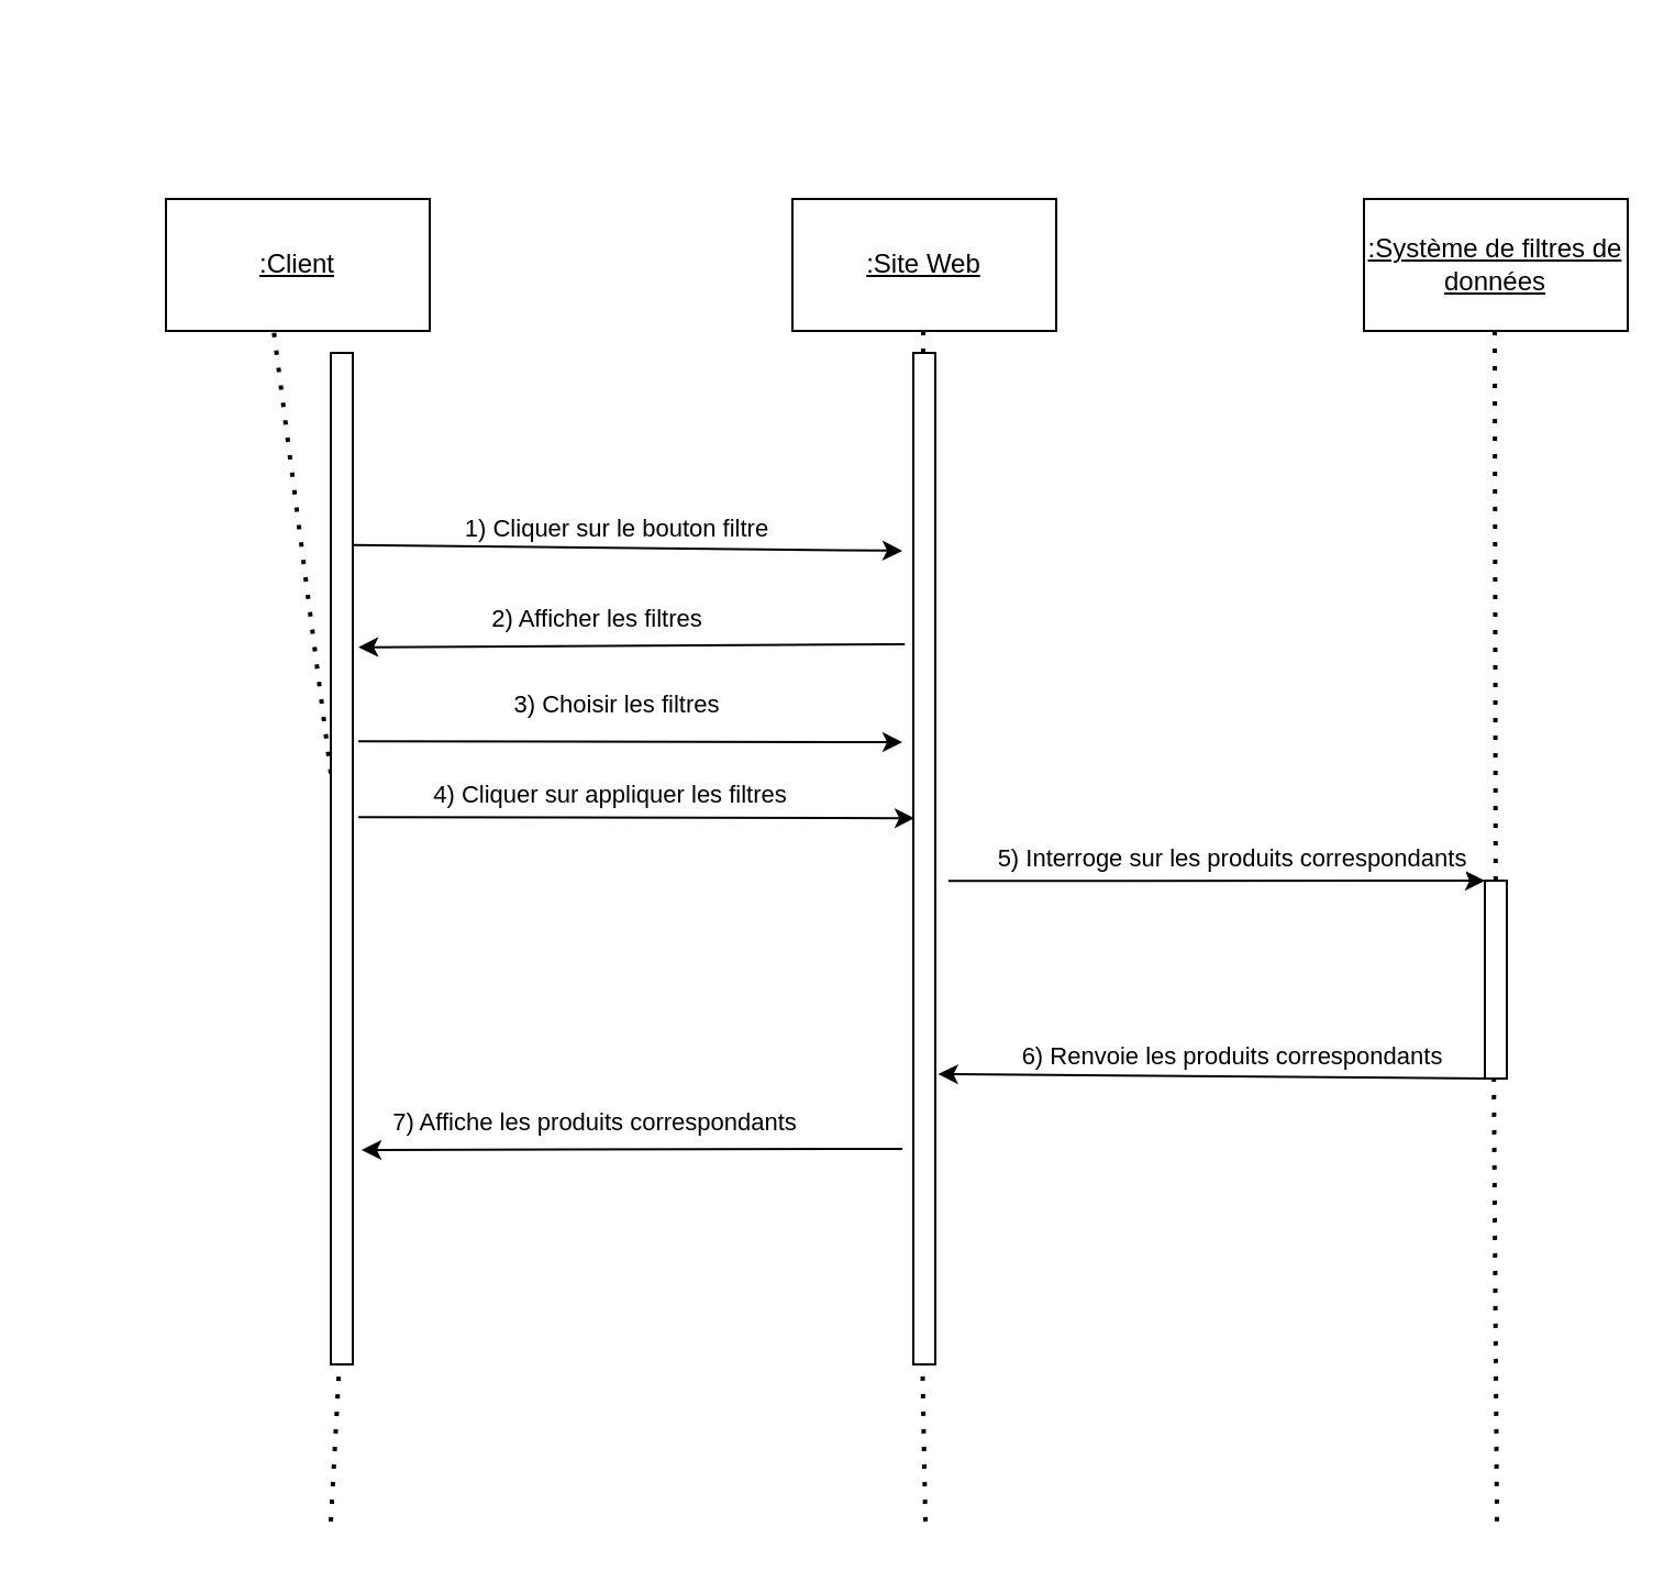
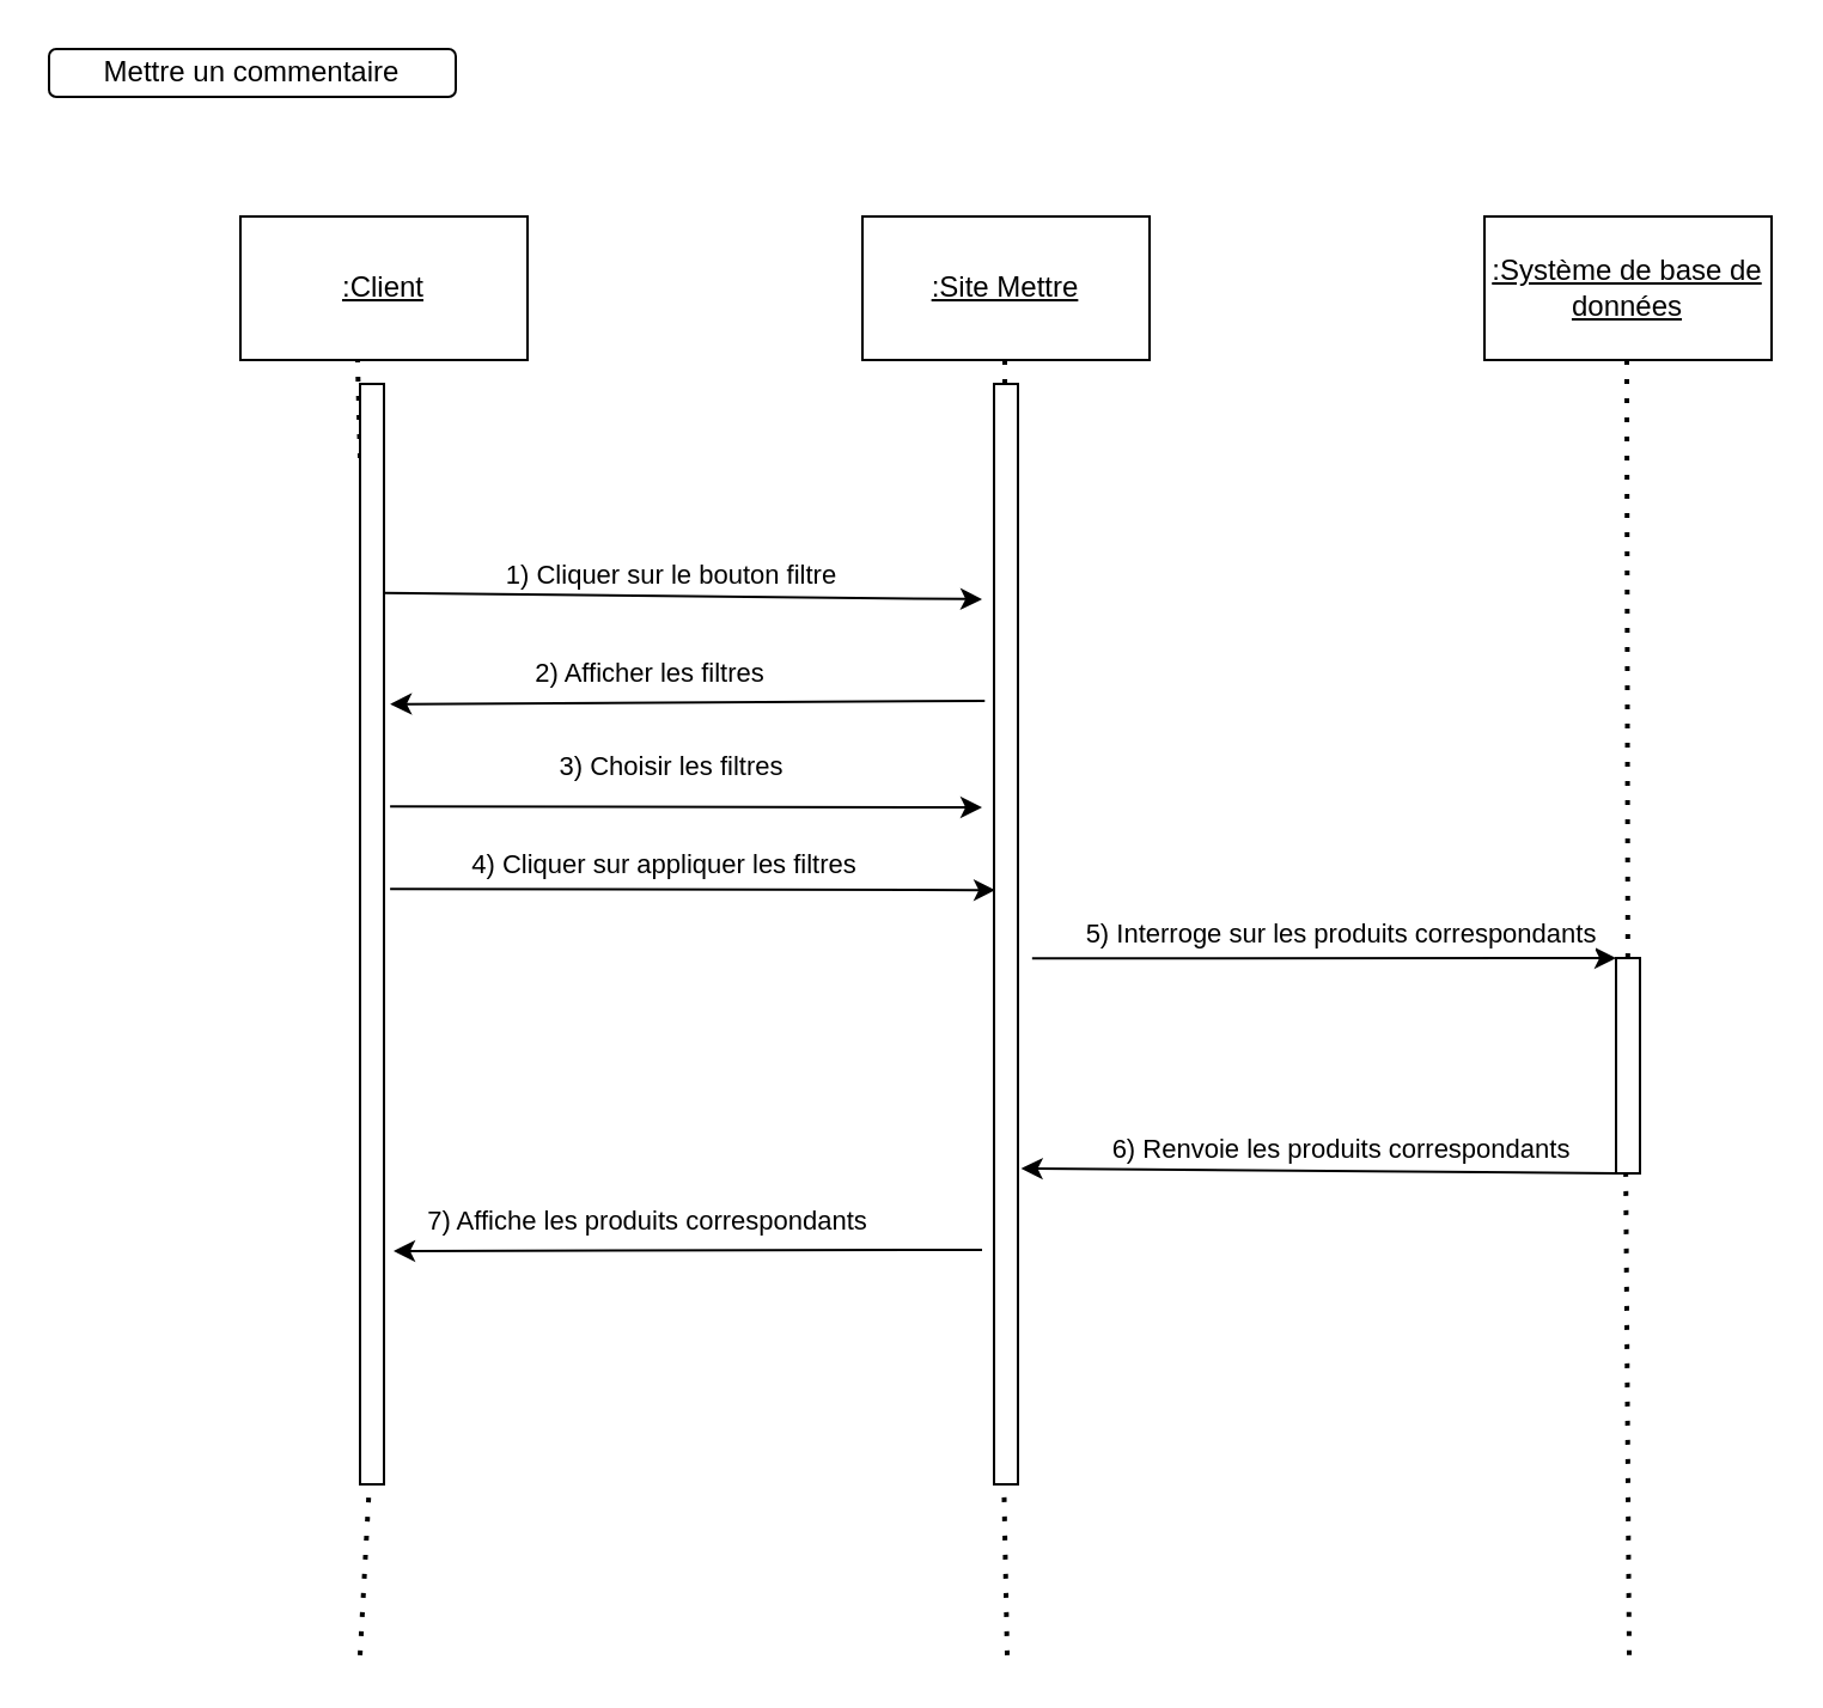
  <mxCell id="0" />
  <mxCell id="1" parent="0" />
- <mxCell id="2" value="&lt;u&gt;:Client&lt;/u&gt;" style="rounded=0;whiteSpace=wrap;html=1;" vertex="1" parent="1"><mxGeometry x="75" y="90" width="120" height="60" as="geometry" /></mxCell>
- <mxCell id="3" value="&lt;u&gt;:Site Web&lt;/u&gt;" style="rounded=0;whiteSpace=wrap;html=1;" vertex="1" parent="1"><mxGeometry x="360" y="90" width="120" height="60" as="geometry" /></mxCell>
- <mxCell id="4" value="&lt;u&gt;:Système de filtres de données&lt;/u&gt;" style="rounded=0;whiteSpace=wrap;html=1;" vertex="1" parent="1"><mxGeometry x="620" y="90" width="120" height="60" as="geometry" /></mxCell>
+ <mxCell id="2" value="&lt;u&gt;:Client&lt;/u&gt;" style="rounded=0;whiteSpace=wrap;html=1;" vertex="1" parent="1"><mxGeometry x="100" y="90" width="120" height="60" as="geometry" /></mxCell>
+ <mxCell id="3" value="&lt;u&gt;:Site Mettre&lt;/u&gt;" style="rounded=0;whiteSpace=wrap;html=1;" vertex="1" parent="1"><mxGeometry x="360" y="90" width="120" height="60" as="geometry" /></mxCell>
+ <mxCell id="4" value="&lt;u&gt;:Système de base de données&lt;/u&gt;" style="rounded=0;whiteSpace=wrap;html=1;" vertex="1" parent="1"><mxGeometry x="620" y="90" width="120" height="60" as="geometry" /></mxCell>
+ <mxCell id="5" value="Mettre un commentaire" style="rounded=1;whiteSpace=wrap;html=1;" vertex="1" parent="1"><mxGeometry x="20" y="20" width="170" height="20" as="geometry" /></mxCell>
  <mxCell id="6" value="" style="endArrow=none;dashed=1;html=1;dashPattern=1 3;strokeWidth=2;rounded=0;entryX=0.408;entryY=0.993;entryDx=0;entryDy=0;entryPerimeter=0;" edge="1" parent="1" source="10" target="2"><mxGeometry width="50" height="50" relative="1" as="geometry"><mxPoint x="150" y="691.429" as="sourcePoint" /><mxPoint x="470" y="280" as="targetPoint" /></mxGeometry></mxCell>
  <mxCell id="7" value="" style="endArrow=none;dashed=1;html=1;dashPattern=1 3;strokeWidth=2;rounded=0;entryX=0.408;entryY=0.993;entryDx=0;entryDy=0;entryPerimeter=0;" edge="1" parent="1" source="13"><mxGeometry width="50" height="50" relative="1" as="geometry"><mxPoint x="420.5" y="691.429" as="sourcePoint" /><mxPoint x="419.5" y="150" as="targetPoint" /></mxGeometry></mxCell>
  <mxCell id="8" value="" style="endArrow=none;dashed=1;html=1;dashPattern=1 3;strokeWidth=2;rounded=0;entryX=0.408;entryY=0.993;entryDx=0;entryDy=0;entryPerimeter=0;" edge="1" parent="1" source="20"><mxGeometry width="50" height="50" relative="1" as="geometry"><mxPoint x="680.5" y="691.429" as="sourcePoint" /><mxPoint x="679.5" y="150" as="targetPoint" /></mxGeometry></mxCell>
  <mxCell id="9" value="" style="endArrow=none;dashed=1;html=1;dashPattern=1 3;strokeWidth=2;rounded=0;entryX=0.408;entryY=0.993;entryDx=0;entryDy=0;entryPerimeter=0;" edge="1" parent="1" target="10"><mxGeometry width="50" height="50" relative="1" as="geometry"><mxPoint x="150" y="691.429" as="sourcePoint" /><mxPoint x="149" y="150" as="targetPoint" /></mxGeometry></mxCell>
  <mxCell id="10" value="" style="rounded=0;whiteSpace=wrap;html=1;" vertex="1" parent="1"><mxGeometry x="150" y="160" width="10" height="460" as="geometry" /></mxCell>
  <mxCell id="11" value="1) Cliquer sur le bouton filtre" style="endArrow=classic;html=1;rounded=0;exitX=0.971;exitY=0.19;exitDx=0;exitDy=0;exitPerimeter=0;" edge="1" parent="1" source="10"><mxGeometry x="-0.04" y="9" width="50" height="50" relative="1" as="geometry"><mxPoint x="420" y="310" as="sourcePoint" /><mxPoint x="410" y="250" as="targetPoint" /><mxPoint as="offset" /></mxGeometry></mxCell>
  <mxCell id="12" value="" style="endArrow=none;dashed=1;html=1;dashPattern=1 3;strokeWidth=2;rounded=0;entryX=0.408;entryY=0.993;entryDx=0;entryDy=0;entryPerimeter=0;" edge="1" parent="1" target="13"><mxGeometry width="50" height="50" relative="1" as="geometry"><mxPoint x="420.5" y="691.429" as="sourcePoint" /><mxPoint x="419.5" y="150" as="targetPoint" /></mxGeometry></mxCell>
  <mxCell id="13" value="" style="rounded=0;whiteSpace=wrap;html=1;" vertex="1" parent="1"><mxGeometry x="415" y="160" width="10" height="460" as="geometry" /></mxCell>
  <mxCell id="14" value="" style="endArrow=classic;html=1;rounded=0;exitX=-0.386;exitY=0.288;exitDx=0;exitDy=0;exitPerimeter=0;entryX=1.257;entryY=0.291;entryDx=0;entryDy=0;entryPerimeter=0;" edge="1" parent="1" source="13" target="10"><mxGeometry width="50" height="50" relative="1" as="geometry"><mxPoint x="420" y="190" as="sourcePoint" /><mxPoint x="470" y="140" as="targetPoint" /></mxGeometry></mxCell>
  <mxCell id="15" value="2) Afficher les filtres" style="edgeLabel;html=1;align=center;verticalAlign=middle;resizable=0;points=[];" vertex="1" connectable="0" parent="14"><mxGeometry x="0.155" y="2" relative="1" as="geometry"><mxPoint x="3" y="-15" as="offset" /></mxGeometry></mxCell>
  <mxCell id="16" value="3) Choisir les filtres" style="endArrow=classic;html=1;rounded=0;exitX=1.257;exitY=0.384;exitDx=0;exitDy=0;exitPerimeter=0;" edge="1" parent="1" source="10"><mxGeometry x="-0.051" y="17" width="50" height="50" relative="1" as="geometry"><mxPoint x="420" y="380" as="sourcePoint" /><mxPoint x="410" y="337" as="targetPoint" /><mxPoint as="offset" /></mxGeometry></mxCell>
  <mxCell id="17" value="" style="endArrow=classic;html=1;rounded=0;exitX=1.257;exitY=0.459;exitDx=0;exitDy=0;exitPerimeter=0;entryX=0.054;entryY=0.46;entryDx=0;entryDy=0;entryPerimeter=0;" edge="1" parent="1" source="10" target="13"><mxGeometry width="50" height="50" relative="1" as="geometry"><mxPoint x="420" y="380" as="sourcePoint" /><mxPoint x="470" y="330" as="targetPoint" /></mxGeometry></mxCell>
  <mxCell id="18" value="4) Cliquer sur appliquer les filtres" style="edgeLabel;html=1;align=center;verticalAlign=middle;resizable=0;points=[];" vertex="1" connectable="0" parent="17"><mxGeometry x="-0.101" y="3" relative="1" as="geometry"><mxPoint y="-8" as="offset" /></mxGeometry></mxCell>
  <mxCell id="19" value="" style="endArrow=none;dashed=1;html=1;dashPattern=1 3;strokeWidth=2;rounded=0;entryX=0.408;entryY=0.993;entryDx=0;entryDy=0;entryPerimeter=0;" edge="1" parent="1" target="20"><mxGeometry width="50" height="50" relative="1" as="geometry"><mxPoint x="680.5" y="691.429" as="sourcePoint" /><mxPoint x="679.5" y="150" as="targetPoint" /></mxGeometry></mxCell>
  <mxCell id="20" value="" style="rounded=0;whiteSpace=wrap;html=1;" vertex="1" parent="1"><mxGeometry x="675" y="400" width="10" height="90" as="geometry" /></mxCell>
  <mxCell id="21" value="5) Interroge sur les produits correspondants" style="endArrow=classic;html=1;rounded=0;entryX=0;entryY=0;entryDx=0;entryDy=0;exitX=1.592;exitY=0.522;exitDx=0;exitDy=0;exitPerimeter=0;" edge="1" parent="1" source="13" target="20"><mxGeometry x="0.058" y="10" width="50" height="50" relative="1" as="geometry"><mxPoint x="430" y="400" as="sourcePoint" /><mxPoint x="500" y="350" as="targetPoint" /><mxPoint as="offset" /></mxGeometry></mxCell>
  <mxCell id="22" value="6) Renvoie les produits correspondants" style="endArrow=classic;html=1;rounded=0;entryX=1.131;entryY=0.713;entryDx=0;entryDy=0;entryPerimeter=0;exitX=0;exitY=1;exitDx=0;exitDy=0;" edge="1" parent="1" source="20" target="13"><mxGeometry x="-0.075" y="-9" width="50" height="50" relative="1" as="geometry"><mxPoint x="450" y="400" as="sourcePoint" /><mxPoint x="500" y="350" as="targetPoint" /><mxPoint as="offset" /></mxGeometry></mxCell>
  <mxCell id="23" value="7) Affiche les produits correspondants" style="endArrow=classic;html=1;rounded=0;entryX=1.4;entryY=0.788;entryDx=0;entryDy=0;entryPerimeter=0;" edge="1" parent="1" target="10"><mxGeometry x="0.138" y="-12" width="50" height="50" relative="1" as="geometry"><mxPoint x="410" y="522" as="sourcePoint" /><mxPoint x="436" y="498" as="targetPoint" /><mxPoint as="offset" /></mxGeometry></mxCell>
